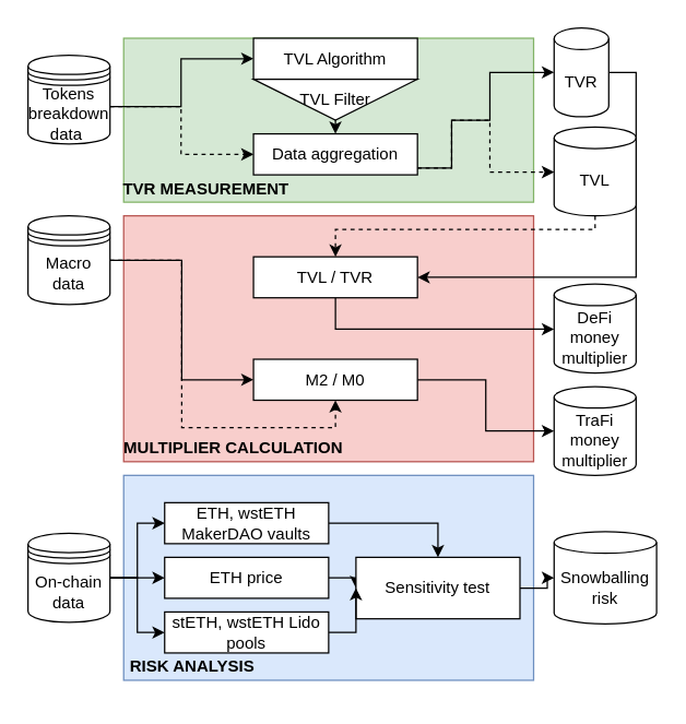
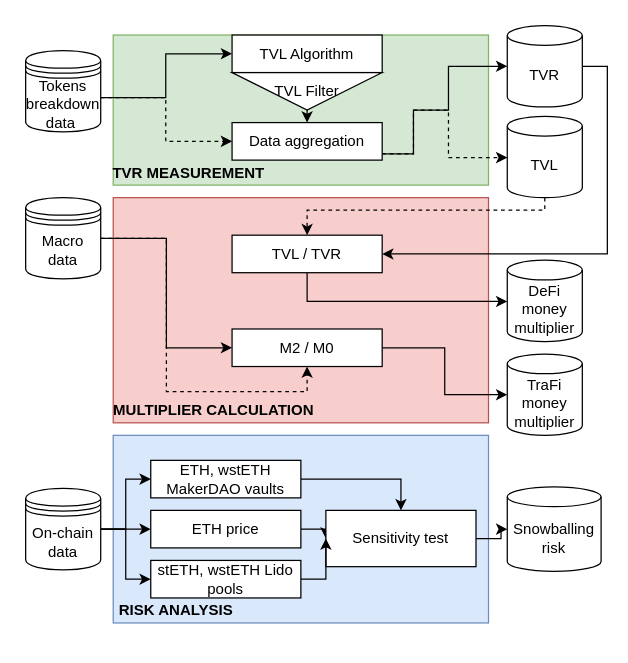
  <mxCell id="0" />
  <mxCell id="1" parent="0" />
  <mxCell id="2" value="" style="rounded=0;whiteSpace=wrap;html=1;fillColor=#f8cecc;strokeColor=#b85450;" vertex="1" parent="1"><mxGeometry x="90" y="157.5" width="300" height="180" as="geometry" /></mxCell>
  <mxCell id="3" value="" style="rounded=0;whiteSpace=wrap;html=1;fillColor=#d5e8d4;strokeColor=#82b366;" vertex="1" parent="1"><mxGeometry x="90" y="27.5" width="300" height="120" as="geometry" /></mxCell>
  <mxCell id="4" value="TVL Algorithm" style="rounded=0;whiteSpace=wrap;html=1;" vertex="1" parent="1"><mxGeometry x="185" y="27.5" width="120" height="30" as="geometry" /></mxCell>
  <mxCell id="5" style="edgeStyle=orthogonalEdgeStyle;rounded=0;orthogonalLoop=1;jettySize=auto;html=1;entryX=0;entryY=0.5;entryDx=0;entryDy=0;" edge="1" parent="1" source="7" target="4"><mxGeometry relative="1" as="geometry"><Array as="points"><mxPoint x="132" y="77.5" /><mxPoint x="132" y="42.5" /></Array></mxGeometry></mxCell>
  <mxCell id="6" style="edgeStyle=orthogonalEdgeStyle;rounded=0;orthogonalLoop=1;jettySize=auto;html=1;entryX=0;entryY=0.5;entryDx=0;entryDy=0;dashed=1;" edge="1" parent="1" source="7" target="16"><mxGeometry relative="1" as="geometry"><Array as="points"><mxPoint x="132" y="77.5" /><mxPoint x="132" y="112.5" /></Array></mxGeometry></mxCell>
  <mxCell id="7" value="Tokens breakdown data&amp;nbsp;" style="shape=datastore;whiteSpace=wrap;html=1;" vertex="1" parent="1"><mxGeometry x="20" y="40" width="60" height="65" as="geometry" /></mxCell>
  <mxCell id="8" style="edgeStyle=orthogonalEdgeStyle;rounded=0;orthogonalLoop=1;jettySize=auto;html=1;exitX=1;exitY=0.5;exitDx=0;exitDy=0;exitPerimeter=0;entryX=1;entryY=0.5;entryDx=0;entryDy=0;" edge="1" parent="1" source="9" target="20"><mxGeometry relative="1" as="geometry" /></mxCell>
- <mxCell id="9" value="TVR" style="shape=cylinder3;whiteSpace=wrap;html=1;boundedLbl=1;backgroundOutline=1;size=7.88;" vertex="1" parent="1"><mxGeometry x="405" y="20" width="40" height="65" as="geometry" /></mxCell>
+ <mxCell id="9" value="TVR" style="shape=cylinder3;whiteSpace=wrap;html=1;boundedLbl=1;backgroundOutline=1;size=7.88;" vertex="1" parent="1"><mxGeometry x="405" width="60" height="65" as="geometry" y="20" /></mxCell>
  <mxCell id="10" style="edgeStyle=orthogonalEdgeStyle;rounded=0;orthogonalLoop=1;jettySize=auto;html=1;exitX=1;exitY=0.5;exitDx=0;exitDy=0;entryX=0.5;entryY=0;entryDx=0;entryDy=0;" edge="1" parent="1" source="11" target="16"><mxGeometry relative="1" as="geometry" /></mxCell>
  <mxCell id="11" value="TVL Filter" style="triangle;whiteSpace=wrap;html=1;direction=south;" vertex="1" parent="1"><mxGeometry x="185" y="57.5" width="120" height="30" as="geometry" /></mxCell>
  <mxCell id="12" value="DeFi money multiplier" style="shape=cylinder3;whiteSpace=wrap;html=1;boundedLbl=1;backgroundOutline=1;size=7.88;" vertex="1" parent="1"><mxGeometry x="405" y="207.5" width="60" height="65" as="geometry" /></mxCell>
  <mxCell id="13" value="TraFi money multiplier" style="shape=cylinder3;whiteSpace=wrap;html=1;boundedLbl=1;backgroundOutline=1;size=7.88;" vertex="1" parent="1"><mxGeometry x="405" y="282.5" width="60" height="65" as="geometry" /></mxCell>
  <mxCell id="14" style="edgeStyle=orthogonalEdgeStyle;rounded=0;orthogonalLoop=1;jettySize=auto;html=1;entryX=0;entryY=0.5;entryDx=0;entryDy=0;entryPerimeter=0;" edge="1" parent="1" source="16" target="9"><mxGeometry relative="1" as="geometry"><Array as="points"><mxPoint x="330" y="122.5" /><mxPoint x="330" y="87.5" /><mxPoint x="358" y="87.5" /><mxPoint x="358" y="52.5" /></Array></mxGeometry></mxCell>
  <mxCell id="15" style="edgeStyle=orthogonalEdgeStyle;rounded=0;orthogonalLoop=1;jettySize=auto;html=1;dashed=1;" edge="1" parent="1" source="16" target="18"><mxGeometry relative="1" as="geometry"><Array as="points"><mxPoint x="330" y="122.5" /><mxPoint x="330" y="87.5" /><mxPoint x="358" y="87.5" /><mxPoint x="358" y="125.5" /></Array></mxGeometry></mxCell>
  <mxCell id="16" value="Data aggregation" style="rounded=0;whiteSpace=wrap;html=1;" vertex="1" parent="1"><mxGeometry x="185" y="97.5" width="120" height="30" as="geometry" /></mxCell>
  <mxCell id="17" style="edgeStyle=orthogonalEdgeStyle;rounded=0;orthogonalLoop=1;jettySize=auto;html=1;entryX=0.5;entryY=0;entryDx=0;entryDy=0;dashed=1;" edge="1" parent="1" source="18" target="20"><mxGeometry relative="1" as="geometry"><Array as="points"><mxPoint x="435" y="167.5" /><mxPoint x="245" y="167.5" /></Array></mxGeometry></mxCell>
  <mxCell id="18" value="TVL" style="shape=cylinder3;whiteSpace=wrap;html=1;boundedLbl=1;backgroundOutline=1;size=7.88;" vertex="1" parent="1"><mxGeometry x="405" y="92.5" width="60" height="65" as="geometry" /></mxCell>
  <mxCell id="19" style="edgeStyle=orthogonalEdgeStyle;rounded=0;orthogonalLoop=1;jettySize=auto;html=1;" edge="1" parent="1" source="20" target="12"><mxGeometry relative="1" as="geometry"><Array as="points"><mxPoint x="245" y="240.5" /></Array></mxGeometry></mxCell>
  <mxCell id="20" value="TVL / TVR" style="rounded=0;whiteSpace=wrap;html=1;" vertex="1" parent="1"><mxGeometry x="185" y="187.5" width="120" height="30" as="geometry" /></mxCell>
  <mxCell id="21" style="edgeStyle=orthogonalEdgeStyle;rounded=0;orthogonalLoop=1;jettySize=auto;html=1;" edge="1" parent="1" source="22" target="13"><mxGeometry relative="1" as="geometry" /></mxCell>
  <mxCell id="22" value="M2 / M0" style="rounded=0;whiteSpace=wrap;html=1;" vertex="1" parent="1"><mxGeometry x="185" y="262.5" width="120" height="30" as="geometry" /></mxCell>
  <mxCell id="23" style="edgeStyle=orthogonalEdgeStyle;rounded=0;orthogonalLoop=1;jettySize=auto;html=1;entryX=0;entryY=0.5;entryDx=0;entryDy=0;" edge="1" parent="1" source="25" target="22"><mxGeometry relative="1" as="geometry" /></mxCell>
  <mxCell id="24" style="edgeStyle=orthogonalEdgeStyle;rounded=0;orthogonalLoop=1;jettySize=auto;html=1;exitX=1;exitY=0.5;exitDx=0;exitDy=0;entryX=0.5;entryY=1;entryDx=0;entryDy=0;dashed=1;" edge="1" parent="1" source="25" target="22"><mxGeometry relative="1" as="geometry" /></mxCell>
  <mxCell id="25" value="Macro&lt;br&gt;data" style="shape=datastore;whiteSpace=wrap;html=1;" vertex="1" parent="1"><mxGeometry x="20" y="157.5" width="60" height="65" as="geometry" /></mxCell>
  <mxCell id="26" value="" style="rounded=0;whiteSpace=wrap;html=1;fillColor=#dae8fc;strokeColor=#6c8ebf;" vertex="1" parent="1"><mxGeometry x="90" y="347.5" width="300" height="150" as="geometry" /></mxCell>
  <mxCell id="27" style="edgeStyle=orthogonalEdgeStyle;rounded=0;orthogonalLoop=1;jettySize=auto;html=1;entryX=0;entryY=0.5;entryDx=0;entryDy=0;" edge="1" parent="1" source="30" target="32"><mxGeometry relative="1" as="geometry" /></mxCell>
  <mxCell id="28" style="edgeStyle=orthogonalEdgeStyle;rounded=0;orthogonalLoop=1;jettySize=auto;html=1;entryX=0;entryY=0.5;entryDx=0;entryDy=0;" edge="1" parent="1" source="30" target="34"><mxGeometry relative="1" as="geometry" /></mxCell>
  <mxCell id="29" style="edgeStyle=orthogonalEdgeStyle;rounded=0;orthogonalLoop=1;jettySize=auto;html=1;entryX=0;entryY=0.5;entryDx=0;entryDy=0;" edge="1" parent="1" source="30" target="39"><mxGeometry relative="1" as="geometry" /></mxCell>
  <mxCell id="30" value="On-chain&lt;br&gt;data" style="shape=datastore;whiteSpace=wrap;html=1;" vertex="1" parent="1"><mxGeometry x="20" y="390" width="60" height="65" as="geometry" /></mxCell>
  <mxCell id="31" style="edgeStyle=orthogonalEdgeStyle;rounded=0;orthogonalLoop=1;jettySize=auto;html=1;" edge="1" parent="1" source="32" target="36"><mxGeometry relative="1" as="geometry" /></mxCell>
  <mxCell id="32" value="ETH, wstETH MakerDAO vaults" style="rounded=0;whiteSpace=wrap;html=1;" vertex="1" parent="1"><mxGeometry x="120" y="367.5" width="120" height="30" as="geometry" /></mxCell>
  <mxCell id="33" style="edgeStyle=orthogonalEdgeStyle;rounded=0;orthogonalLoop=1;jettySize=auto;html=1;exitX=1;exitY=0.5;exitDx=0;exitDy=0;entryX=0;entryY=0.5;entryDx=0;entryDy=0;" edge="1" parent="1" source="34" target="36"><mxGeometry relative="1" as="geometry" /></mxCell>
  <mxCell id="34" value="ETH price" style="rounded=0;whiteSpace=wrap;html=1;" vertex="1" parent="1"><mxGeometry x="120" y="407.5" width="120" height="30" as="geometry" /></mxCell>
  <mxCell id="35" style="edgeStyle=orthogonalEdgeStyle;rounded=0;orthogonalLoop=1;jettySize=auto;html=1;entryX=0;entryY=0.5;entryDx=0;entryDy=0;entryPerimeter=0;" edge="1" parent="1" source="36" target="37"><mxGeometry relative="1" as="geometry" /></mxCell>
  <mxCell id="36" value="Sensitivity test" style="rounded=0;whiteSpace=wrap;html=1;" vertex="1" parent="1"><mxGeometry x="260" y="407.5" width="120" height="45" as="geometry" /></mxCell>
  <mxCell id="37" value="Snowballing&lt;br&gt;risk" style="shape=cylinder3;whiteSpace=wrap;html=1;boundedLbl=1;backgroundOutline=1;size=7.88;" vertex="1" parent="1"><mxGeometry x="405" y="388.75" width="75" height="67.5" as="geometry" /></mxCell>
  <mxCell id="38" style="edgeStyle=orthogonalEdgeStyle;rounded=0;orthogonalLoop=1;jettySize=auto;html=1;" edge="1" parent="1" source="39" target="36"><mxGeometry relative="1" as="geometry" /></mxCell>
  <mxCell id="39" value="stETH, wstETH Lido pools" style="rounded=0;whiteSpace=wrap;html=1;" vertex="1" parent="1"><mxGeometry x="120" y="447.5" width="120" height="30" as="geometry" /></mxCell>
  <mxCell id="40" value="TVR MEASUREMENT" style="text;strokeColor=none;fillColor=none;html=1;fontSize=12;fontStyle=1;verticalAlign=middle;align=center;fontFamily=Helvetica;" vertex="1" parent="1"><mxGeometry x="90" y="117.5" width="120" height="40" as="geometry" /></mxCell>
  <mxCell id="41" value="MULTIPLIER CALCULATION" style="text;strokeColor=none;fillColor=none;html=1;fontSize=12;fontStyle=1;verticalAlign=middle;align=center;fontFamily=Helvetica;" vertex="1" parent="1"><mxGeometry x="110" y="307.5" width="120" height="40" as="geometry" /></mxCell>
  <mxCell id="42" value="RISK ANALYSIS" style="text;strokeColor=none;fillColor=none;html=1;fontSize=12;fontStyle=1;verticalAlign=middle;align=center;fontFamily=Helvetica;" vertex="1" parent="1"><mxGeometry x="80" y="467.5" width="120" height="40" as="geometry" /></mxCell>
